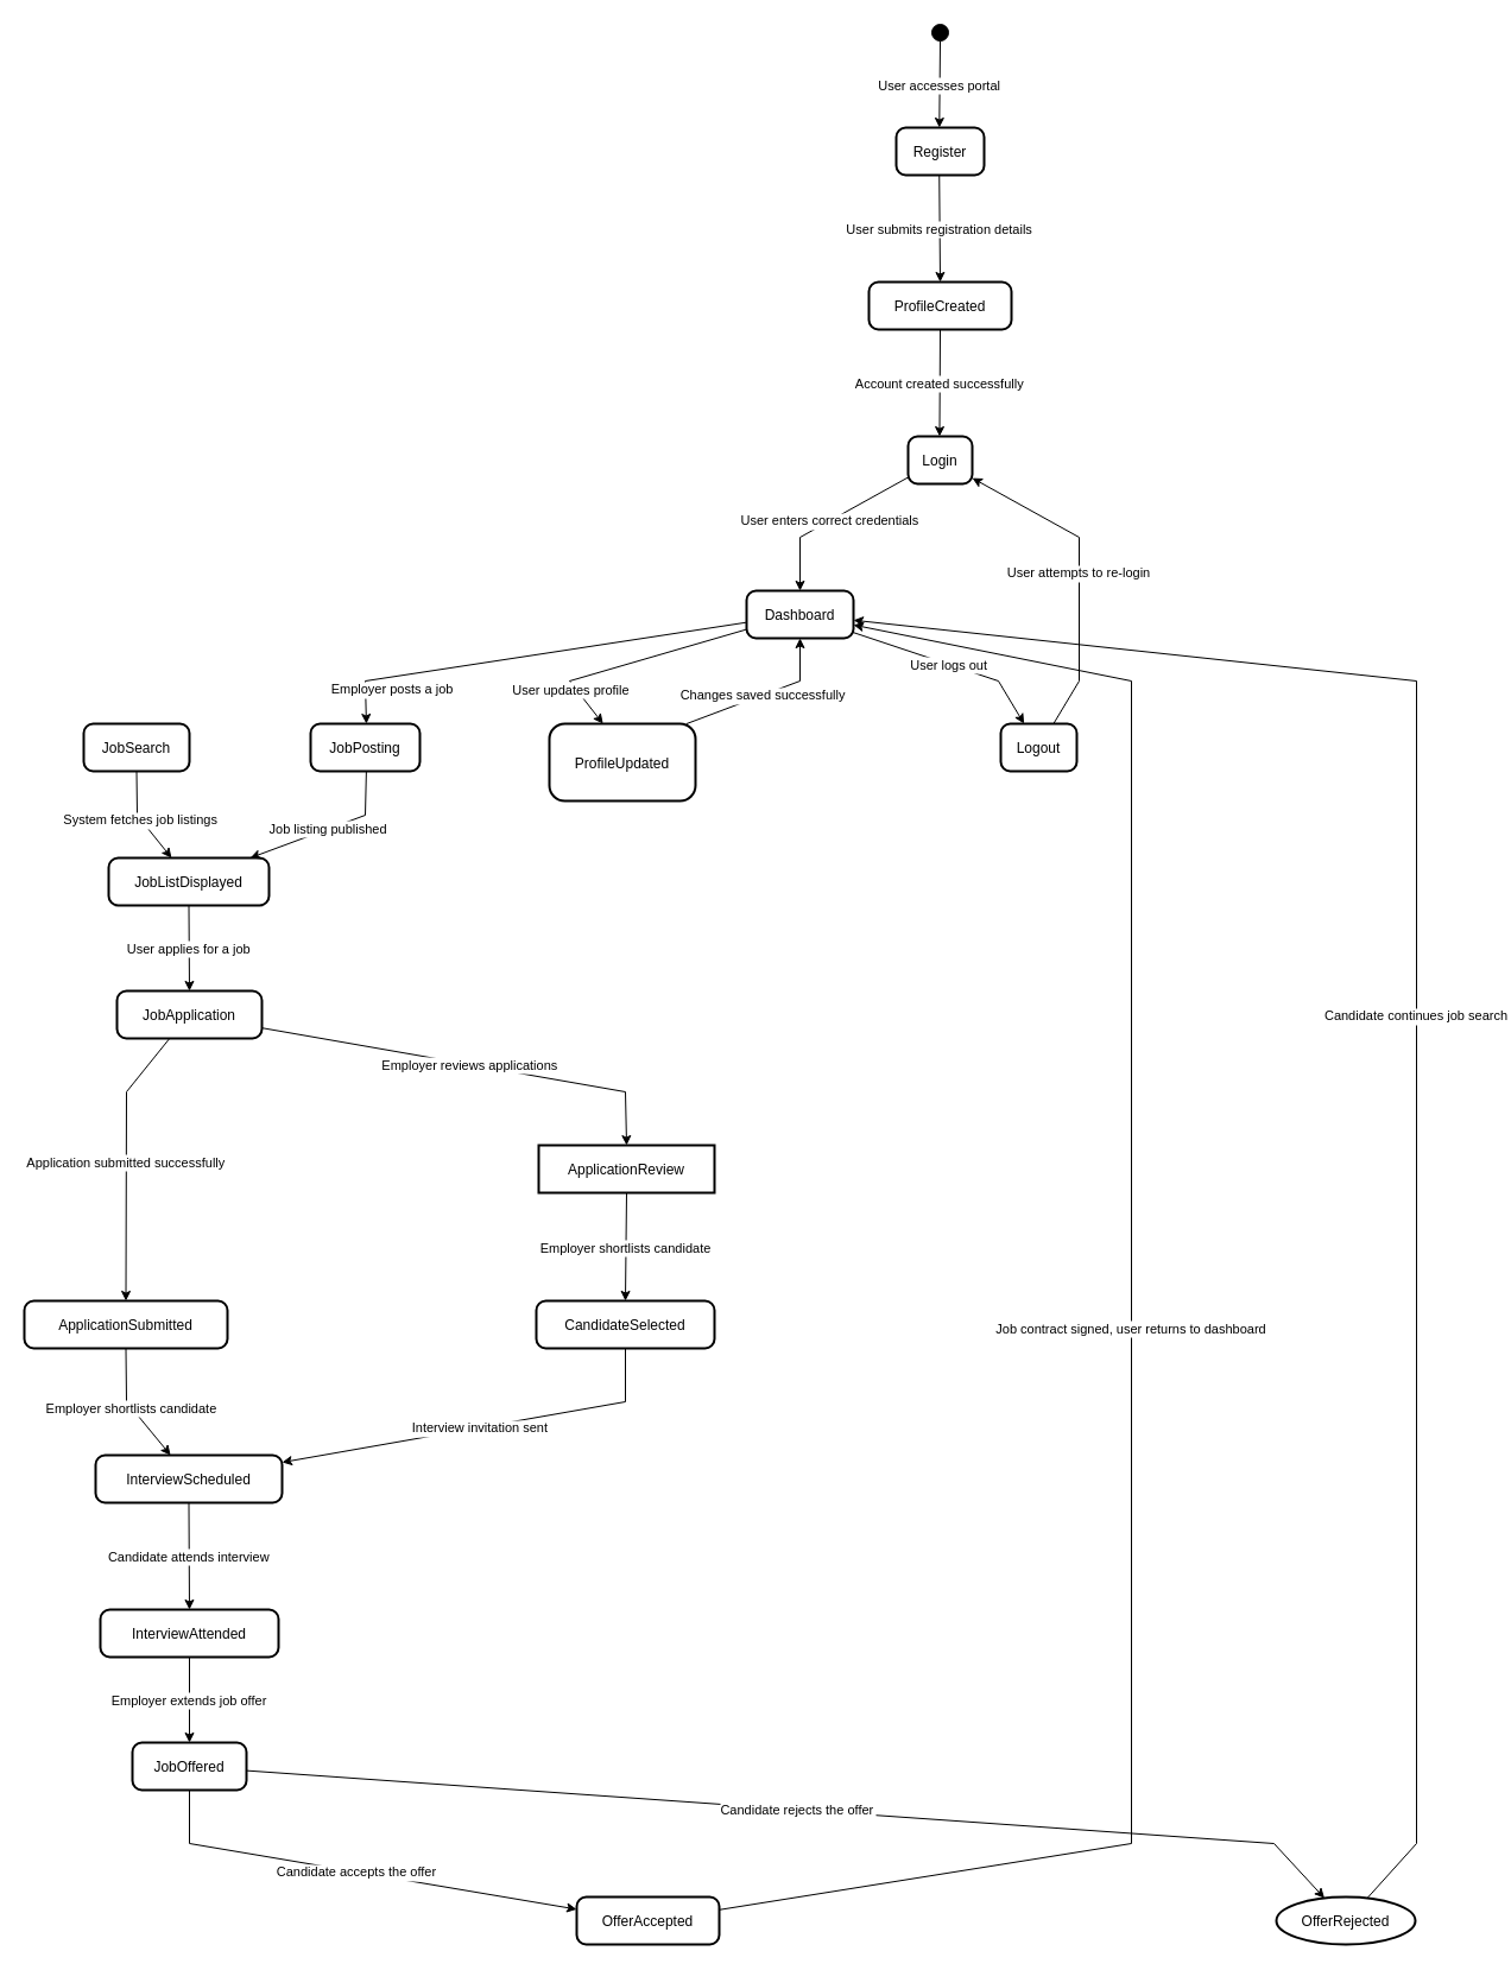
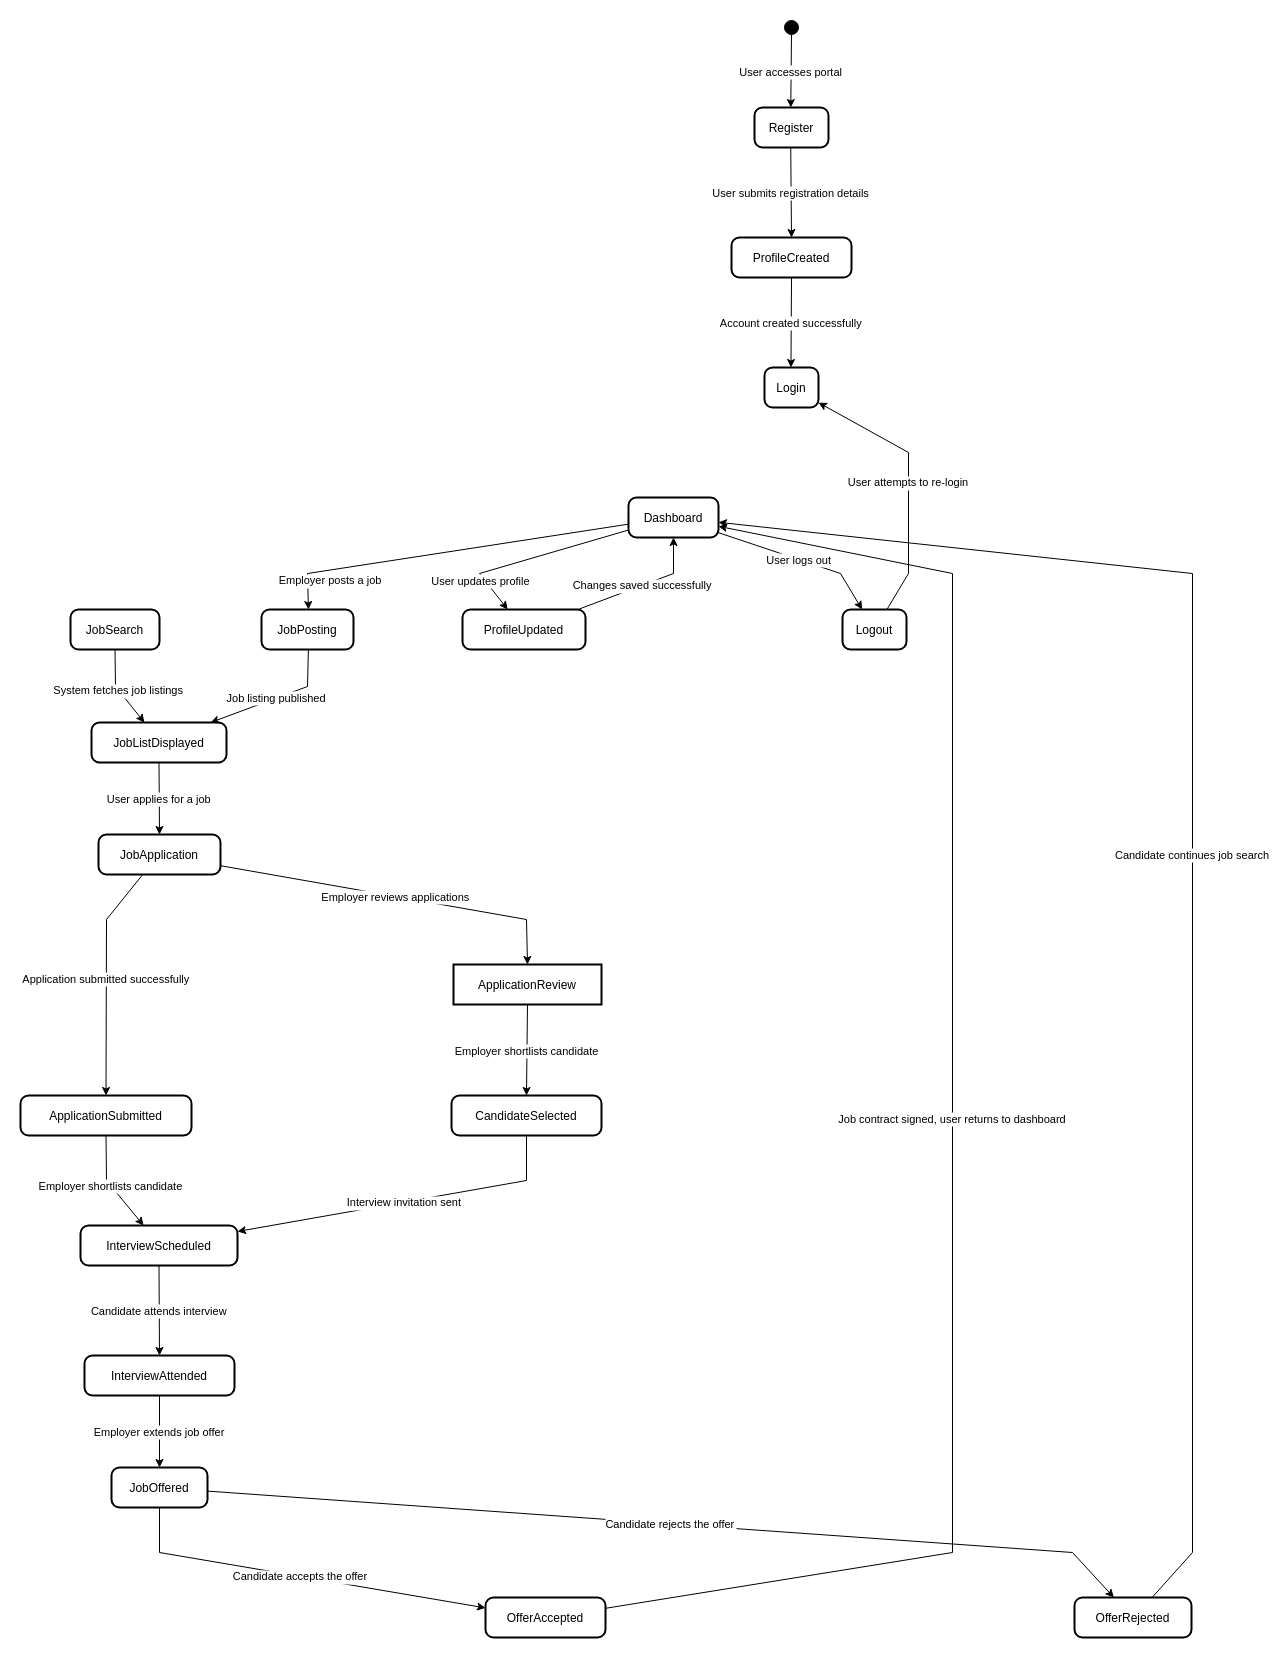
  <mxCell id="0" />
  <mxCell id="1" parent="0" />
  <mxCell id="2" value="" style="ellipse;fillColor=strokeColor;" vertex="1" parent="1"><mxGeometry x="784" y="20" width="14" height="14" as="geometry" /></mxCell>
  <mxCell id="3" value="Register" style="rounded=1;arcSize=20;strokeWidth=2" vertex="1" parent="1"><mxGeometry x="754" y="107" width="74" height="40" as="geometry" /></mxCell>
  <mxCell id="4" value="ProfileCreated" style="rounded=1;arcSize=20;strokeWidth=2" vertex="1" parent="1"><mxGeometry x="731" y="237" width="120" height="40" as="geometry" /></mxCell>
  <mxCell id="5" value="Login" style="rounded=1;arcSize=20;strokeWidth=2" vertex="1" parent="1"><mxGeometry x="764" y="367" width="54" height="40" as="geometry" /></mxCell>
  <mxCell id="6" value="Dashboard" style="rounded=1;arcSize=20;strokeWidth=2" vertex="1" parent="1"><mxGeometry x="628" y="497" width="90" height="40" as="geometry" /></mxCell>
  <mxCell id="7" value="JobSearch" style="rounded=1;arcSize=20;strokeWidth=2" vertex="1" parent="1"><mxGeometry x="70" y="609" width="89" height="40" as="geometry" /></mxCell>
  <mxCell id="8" value="JobListDisplayed" style="rounded=1;arcSize=20;strokeWidth=2" vertex="1" parent="1"><mxGeometry x="91" y="722" width="135" height="40" as="geometry" /></mxCell>
  <mxCell id="9" value="JobApplication" style="rounded=1;arcSize=20;strokeWidth=2" vertex="1" parent="1"><mxGeometry x="98" y="834" width="122" height="40" as="geometry" /></mxCell>
  <mxCell id="10" value="ApplicationSubmitted" style="rounded=1;arcSize=20;strokeWidth=2" vertex="1" parent="1"><mxGeometry x="20" y="1095" width="171" height="40" as="geometry" /></mxCell>
  <mxCell id="11" value="InterviewScheduled" style="rounded=1;arcSize=20;strokeWidth=2" vertex="1" parent="1"><mxGeometry x="80" y="1225" width="157" height="40" as="geometry" /></mxCell>
  <mxCell id="12" value="InterviewAttended" style="rounded=1;arcSize=20;strokeWidth=2" vertex="1" parent="1"><mxGeometry x="84" y="1355" width="150" height="40" as="geometry" /></mxCell>
  <mxCell id="13" value="JobOffered" style="rounded=1;arcSize=20;strokeWidth=2" vertex="1" parent="1"><mxGeometry x="111" y="1467" width="96" height="40" as="geometry" /></mxCell>
  <mxCell id="14" value="OfferAccepted" style="rounded=1;arcSize=20;strokeWidth=2" vertex="1" parent="1"><mxGeometry x="485" y="1597" width="120" height="40" as="geometry" /></mxCell>
- <mxCell id="15" value="OfferRejected" style="ellipse;arcSize=20;strokeWidth=2;" vertex="1" parent="1"><mxGeometry x="1074" y="1597" width="117" height="40" as="geometry" /></mxCell>
+ <mxCell id="15" value="OfferRejected" style="rounded=1;arcSize=20;strokeWidth=2" vertex="1" parent="1"><mxGeometry x="1074" y="1597" width="117" height="40" as="geometry" /></mxCell>
  <mxCell id="16" value="JobPosting" style="rounded=1;arcSize=20;strokeWidth=2" vertex="1" parent="1"><mxGeometry x="261" y="609" width="92" height="40" as="geometry" /></mxCell>
  <mxCell id="17" value="ApplicationReview" style="arcSize=20;strokeWidth=2;rounded=0;" vertex="1" parent="1"><mxGeometry x="453" y="964" width="148" height="40" as="geometry" /></mxCell>
  <mxCell id="18" value="CandidateSelected" style="rounded=1;arcSize=20;strokeWidth=2" vertex="1" parent="1"><mxGeometry x="451" y="1095" width="150" height="40" as="geometry" /></mxCell>
- <mxCell id="19" value="ProfileUpdated" style="rounded=1;arcSize=20;strokeWidth=2" vertex="1" parent="1"><mxGeometry x="462" y="609" width="123" height="65" as="geometry" /></mxCell>
+ <mxCell id="19" value="ProfileUpdated" style="rounded=1;arcSize=20;strokeWidth=2" vertex="1" parent="1"><mxGeometry x="462" y="609" width="123" height="40" as="geometry" /></mxCell>
  <mxCell id="20" value="Logout" style="rounded=1;arcSize=20;strokeWidth=2" vertex="1" parent="1"><mxGeometry x="842" y="609" width="64" height="40" as="geometry" /></mxCell>
  <mxCell id="21" value="User accesses portal" style="curved=0;startArrow=none;;exitX=0.47;exitY=1;entryX=0.49;entryY=-0.01;rounded=0;" edge="1" parent="1" source="2" target="3"><mxGeometry relative="1" as="geometry"><Array as="points" /></mxGeometry></mxCell>
  <mxCell id="22" value="User submits registration details" style="curved=0;startArrow=none;;exitX=0.49;exitY=0.99;entryX=0.5;entryY=-0.01;rounded=0;" edge="1" parent="1" source="3" target="4"><mxGeometry relative="1" as="geometry"><Array as="points" /></mxGeometry></mxCell>
  <mxCell id="23" value="Account created successfully" style="curved=0;startArrow=none;;exitX=0.5;exitY=0.99;entryX=0.49;entryY=-0.01;rounded=0;" edge="1" parent="1" source="4" target="5"><mxGeometry relative="1" as="geometry"><Array as="points" /></mxGeometry></mxCell>
- <mxCell id="24" value="User enters correct credentials" style="curved=0;startArrow=none;;exitX=-0.01;exitY=0.87;entryX=0.5;entryY=-0.01;rounded=0;" edge="1" parent="1" source="5" target="6"><mxGeometry relative="1" as="geometry"><Array as="points"><mxPoint x="673" y="452" /></Array></mxGeometry></mxCell>
  <mxCell id="25" value="System fetches job listings" style="curved=0;startArrow=none;;exitX=0.5;exitY=1.01;entryX=0.39;entryY=-0.01;rounded=0;" edge="1" parent="1" source="7" target="8"><mxGeometry relative="1" as="geometry"><Array as="points"><mxPoint x="115" y="686" /></Array></mxGeometry></mxCell>
  <mxCell id="26" value="User applies for a job" style="curved=0;startArrow=none;;exitX=0.5;exitY=0.99;entryX=0.5;entryY=0.01;rounded=0;" edge="1" parent="1" source="8" target="9"><mxGeometry relative="1" as="geometry"><Array as="points" /></mxGeometry></mxCell>
  <mxCell id="27" value="Application submitted successfully" style="curved=0;startArrow=none;;exitX=0.36;exitY=1.01;entryX=0.5;entryY=-0.01;rounded=0;" edge="1" parent="1" source="9" target="10"><mxGeometry relative="1" as="geometry"><Array as="points"><mxPoint x="106" y="919" /></Array></mxGeometry></mxCell>
  <mxCell id="28" value="Employer shortlists candidate" style="curved=0;startArrow=none;;exitX=0.5;exitY=0.99;entryX=0.4;entryY=-0.01;rounded=0;" edge="1" parent="1" source="10" target="11"><mxGeometry relative="1" as="geometry"><Array as="points"><mxPoint x="106" y="1180" /></Array></mxGeometry></mxCell>
  <mxCell id="29" value="Candidate attends interview" style="curved=0;startArrow=none;;exitX=0.5;exitY=0.99;entryX=0.5;entryY=-0.01;rounded=0;" edge="1" parent="1" source="11" target="12"><mxGeometry relative="1" as="geometry"><Array as="points" /></mxGeometry></mxCell>
  <mxCell id="30" value="Employer extends job offer" style="curved=0;startArrow=none;;exitX=0.5;exitY=0.99;entryX=0.5;entryY=0.01;rounded=0;" edge="1" parent="1" source="12" target="13"><mxGeometry relative="1" as="geometry"><Array as="points" /></mxGeometry></mxCell>
  <mxCell id="31" value="Candidate accepts the offer" style="curved=0;startArrow=none;;exitX=0.5;exitY=1.01;entryX=0;entryY=0.26;rounded=0;" edge="1" parent="1" source="13" target="14"><mxGeometry relative="1" as="geometry"><Array as="points"><mxPoint x="159" y="1552" /></Array></mxGeometry></mxCell>
  <mxCell id="32" value="Candidate rejects the offer" style="curved=0;startArrow=none;;exitX=1;exitY=0.59;entryX=0.34;entryY=0.01;rounded=0;" edge="1" parent="1" source="13" target="15"><mxGeometry relative="1" as="geometry"><Array as="points"><mxPoint x="1072" y="1552" /></Array></mxGeometry></mxCell>
  <mxCell id="33" value="Job contract signed, user returns to dashboard" style="curved=0;startArrow=none;;exitX=1;exitY=0.27;entryX=1;entryY=0.72;rounded=0;" edge="1" parent="1" source="14" target="6"><mxGeometry relative="1" as="geometry"><Array as="points"><mxPoint x="952" y="1552" /><mxPoint x="952" y="573" /></Array></mxGeometry></mxCell>
  <mxCell id="34" value="Candidate continues job search" style="curved=0;startArrow=none;;exitX=0.66;exitY=0.01;entryX=1;entryY=0.62;rounded=0;" edge="1" parent="1" source="15" target="6"><mxGeometry relative="1" as="geometry"><Array as="points"><mxPoint x="1192" y="1552" /><mxPoint x="1192" y="573" /></Array></mxGeometry></mxCell>
  <mxCell id="35" value="Employer posts a job" style="curved=0;startArrow=none;;exitX=-0.01;exitY=0.67;entryX=0.51;entryY=0.01;rounded=0;" edge="1" parent="1" source="6" target="16"><mxGeometry x="0.68" y="10" relative="1" as="geometry"><Array as="points"><mxPoint x="307" y="573" /></Array><mxPoint as="offset" /></mxGeometry></mxCell>
  <mxCell id="36" value="Job listing published" style="curved=0;startArrow=none;;exitX=0.51;exitY=1.01;entryX=0.89;entryY=-0.01;rounded=0;" edge="1" parent="1" source="16" target="8"><mxGeometry relative="1" as="geometry"><Array as="points"><mxPoint x="307" y="686" /></Array></mxGeometry></mxCell>
  <mxCell id="37" value="Employer reviews applications" style="curved=0;startArrow=none;;exitX=1;exitY=0.78;entryX=0.5;entryY=0.01;rounded=0;" edge="1" parent="1" source="9" target="17"><mxGeometry relative="1" as="geometry"><Array as="points"><mxPoint x="526" y="919" /></Array></mxGeometry></mxCell>
  <mxCell id="38" value="Employer shortlists candidate" style="curved=0;startArrow=none;;exitX=0.5;exitY=1.01;entryX=0.5;entryY=-0.01;rounded=0;" edge="1" parent="1" source="17" target="18"><mxGeometry relative="1" as="geometry"><Array as="points" /></mxGeometry></mxCell>
  <mxCell id="39" value="Interview invitation sent" style="curved=0;startArrow=none;;exitX=0.5;exitY=0.99;entryX=1;entryY=0.15;rounded=0;" edge="1" parent="1" source="18" target="11"><mxGeometry relative="1" as="geometry"><Array as="points"><mxPoint x="526" y="1180" /></Array></mxGeometry></mxCell>
  <mxCell id="40" value="User updates profile" style="curved=0;startArrow=none;;exitX=-0.01;exitY=0.82;entryX=0.37;entryY=0.01;rounded=0;" edge="1" parent="1" source="6" target="19"><mxGeometry x="0.606" y="-4" relative="1" as="geometry"><Array as="points"><mxPoint x="479" y="573" /></Array><mxPoint x="1" as="offset" /></mxGeometry></mxCell>
  <mxCell id="41" value="Changes saved successfully" style="curved=0;startArrow=none;;exitX=0.93;exitY=0.01;entryX=0.5;entryY=0.99;rounded=0;" edge="1" parent="1" source="19" target="6"><mxGeometry relative="1" as="geometry"><Array as="points"><mxPoint x="673" y="573" /></Array></mxGeometry></mxCell>
  <mxCell id="42" value="User logs out" style="curved=0;startArrow=none;;exitX=1;exitY=0.88;entryX=0.31;entryY=0.01;rounded=0;" edge="1" parent="1" source="6" target="20"><mxGeometry relative="1" as="geometry"><Array as="points"><mxPoint x="840" y="573" /></Array></mxGeometry></mxCell>
  <mxCell id="43" value="User attempts to re-login" style="curved=0;startArrow=none;;exitX=0.69;exitY=0.01;entryX=0.99;entryY=0.87;rounded=0;" edge="1" parent="1" source="20" target="5"><mxGeometry relative="1" as="geometry"><Array as="points"><mxPoint x="908" y="573" /><mxPoint x="908" y="452" /></Array></mxGeometry></mxCell>
